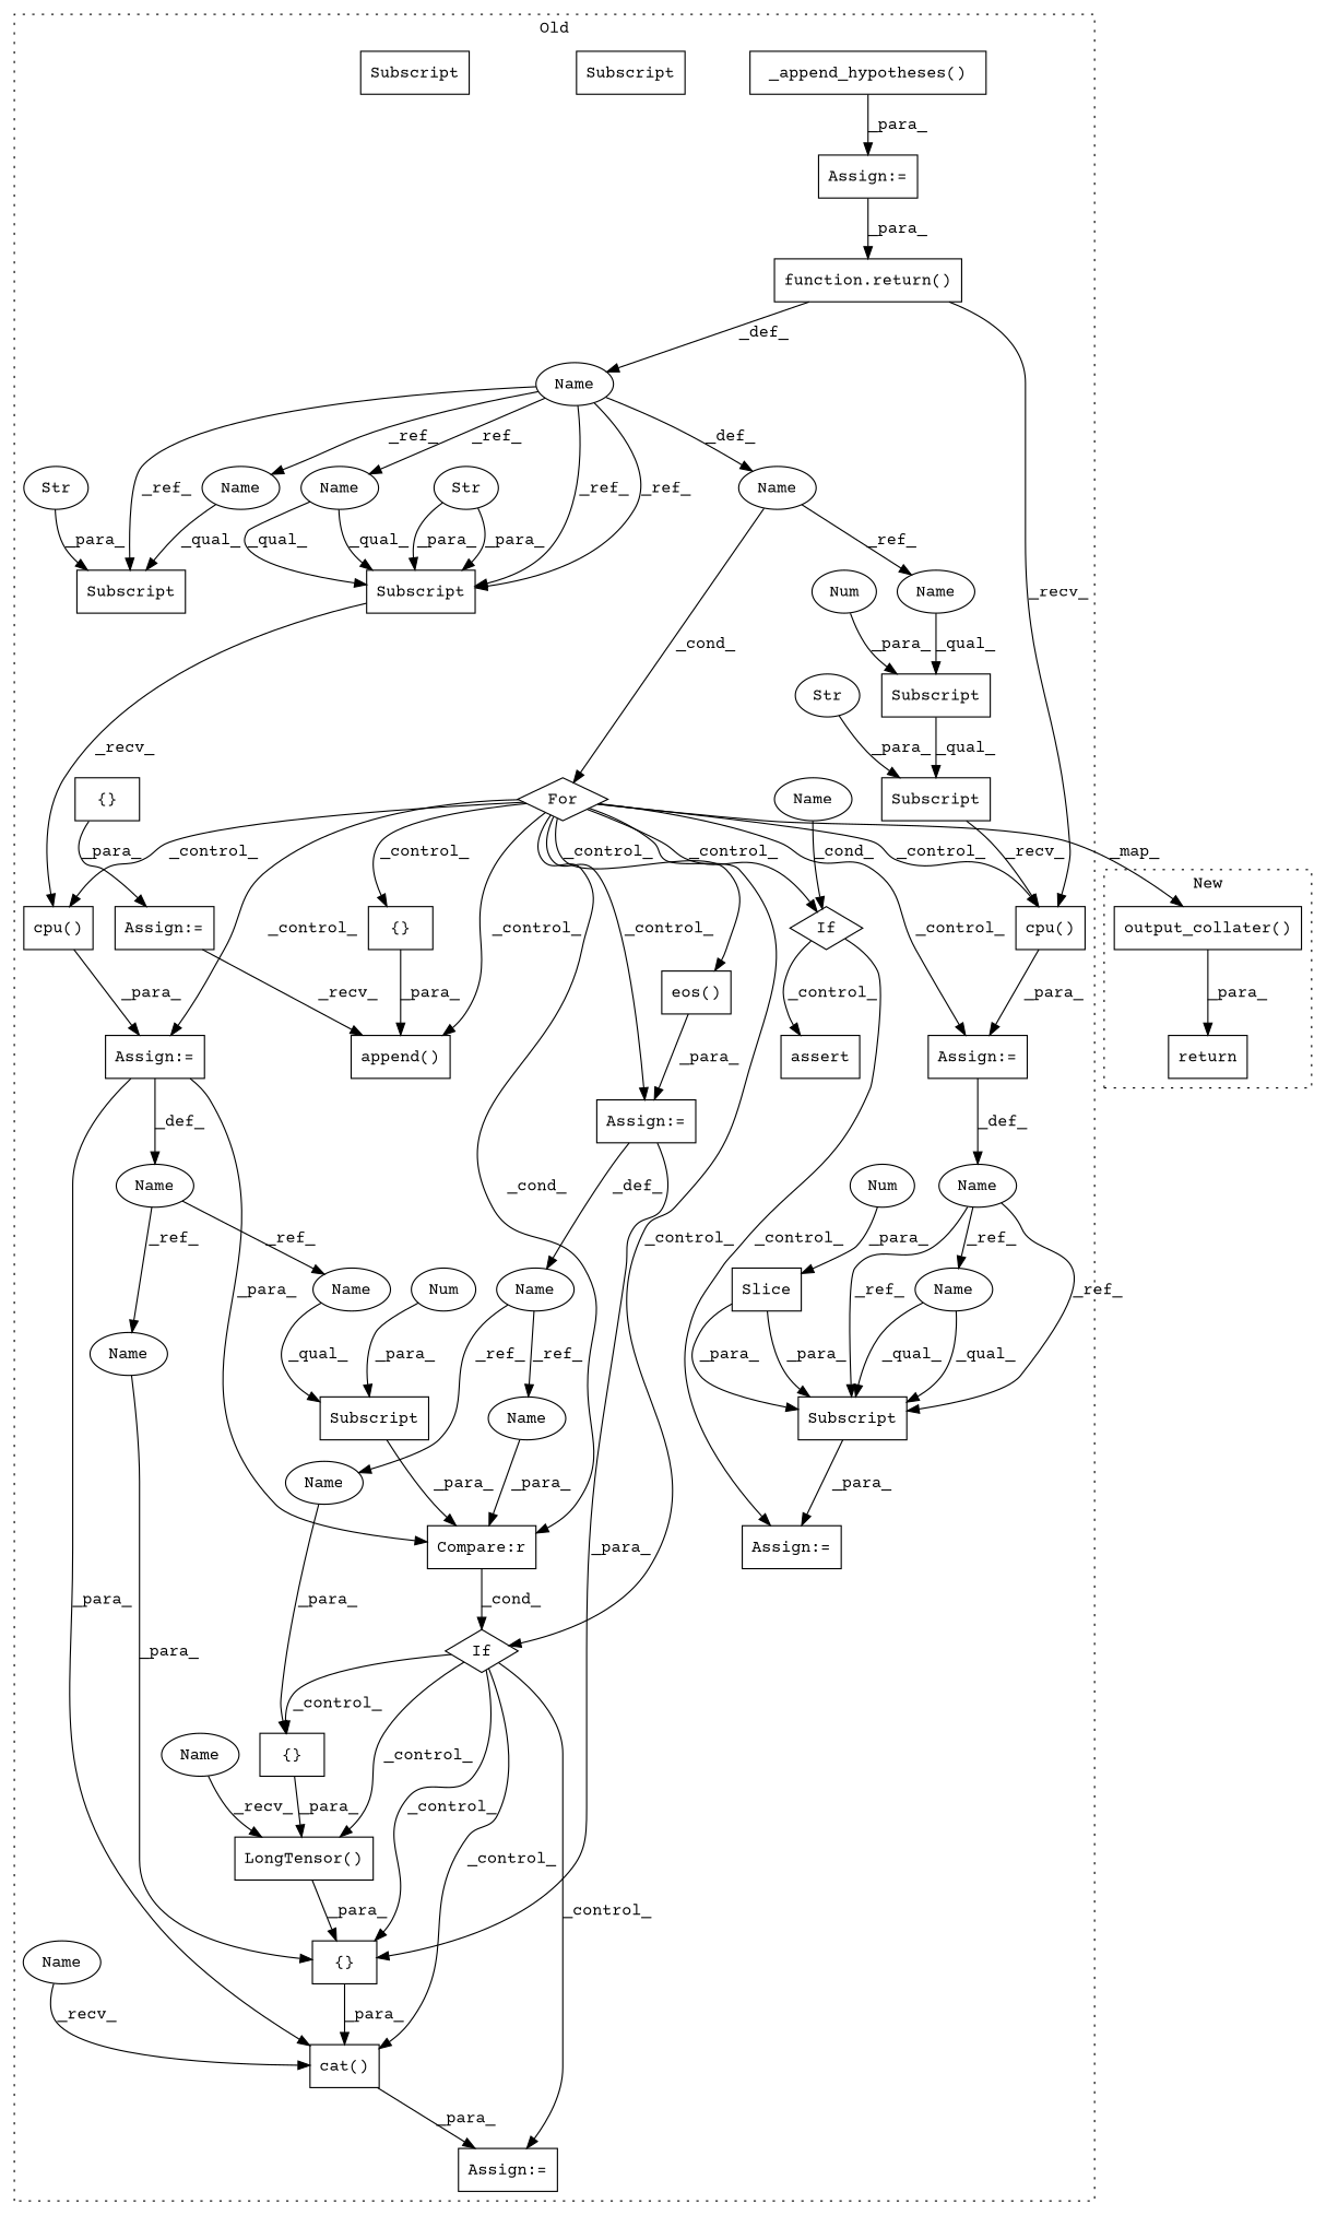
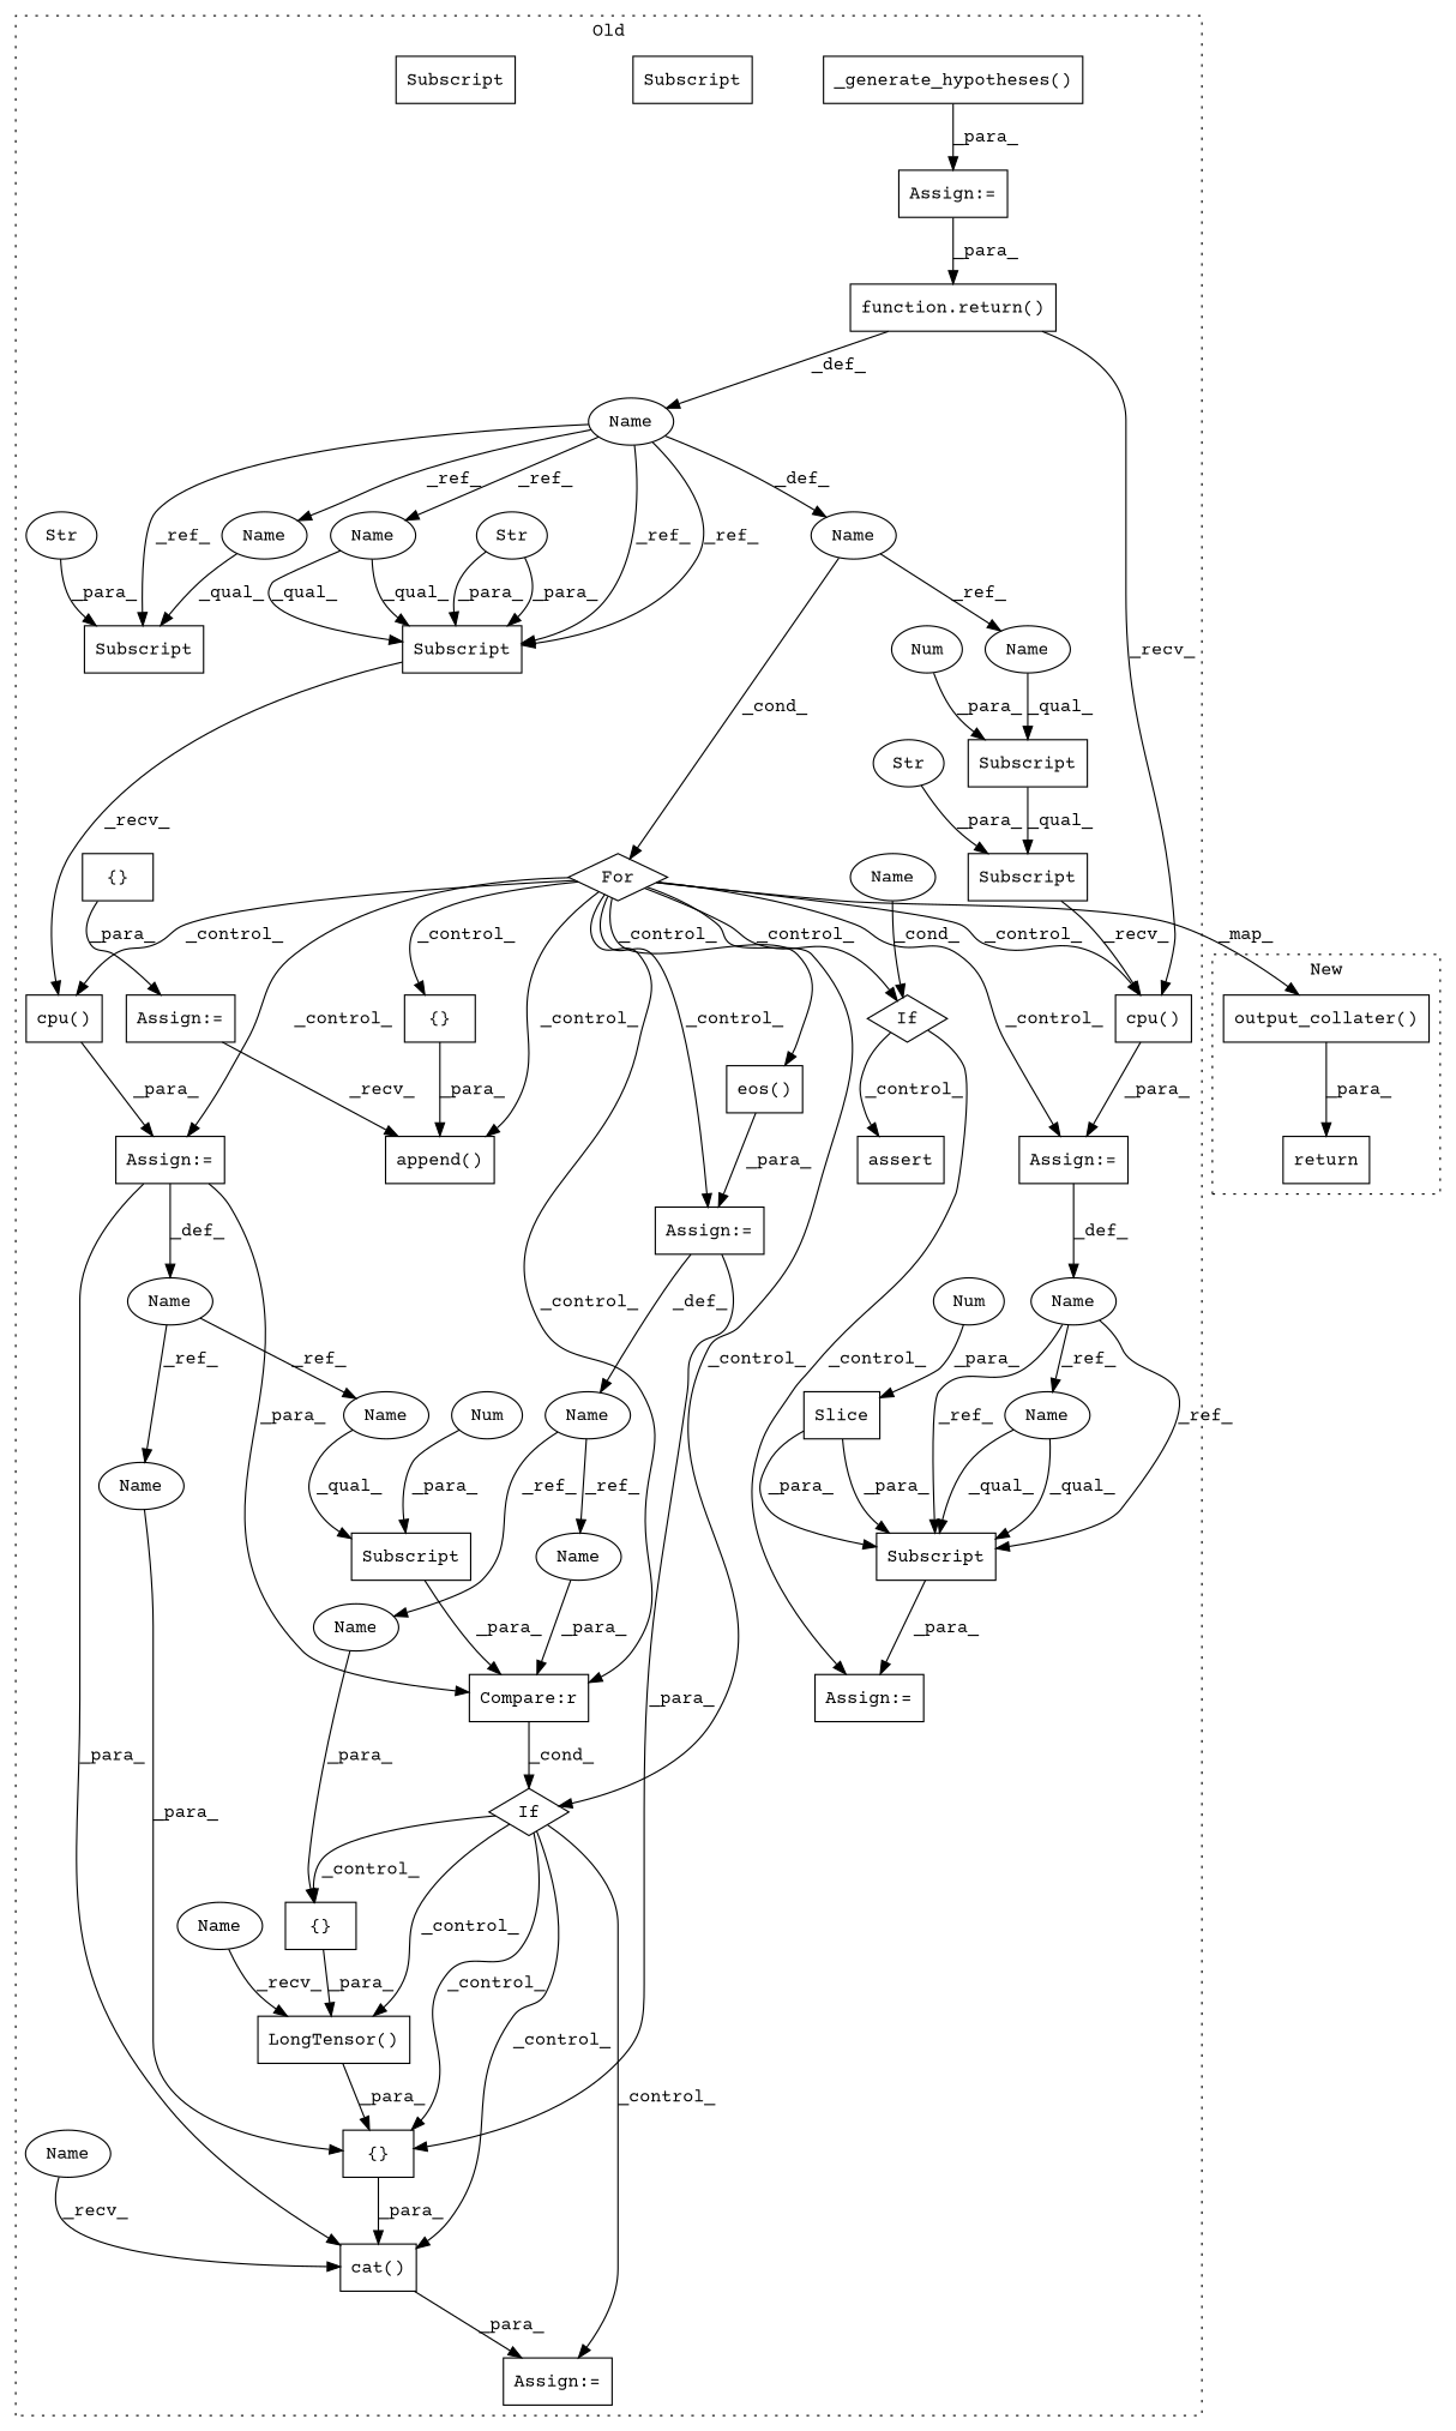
  digraph {
    fontname="Courier Prime"
    node [a=87 fontname="Courier Prime" l=3 s="4848,0" shape=box]
    edge [fontname="Courier Prime"]
    n1 [a=75 l="17,1" label="LongTensor()" s="5262,5284"]
    n2 [a=68 label="Assign:=" s=5234]
    n3 [a=59 l="1,0" label="{}" s="5279,5283"]
    n4 [a=107 l="4,14" label=For s="4697,4759" shape=diamond]
    n5 [a=95 l="22,19" label="{}" s="5944,6082"]
    n6 [a=75 l="42,14" label="append()" s="5902,6101"]
    n7 [a=59 l="2,1" label="{}" s="4686,4686"]
    n8 [a=68 label="Assign:=" s=4683]
-   n9 [a=75 l=80 label="_append_hypotheses()" s=4355]
+   n9 [a=75 l=80 label="_generate_hypotheses()" s=4355]
    n10 [a=96 label=If s=5489 shape=diamond]
    n11 [a=63 l="18,0" label=Subscript]
    n12 [a=96 label=If s=5178 shape=diamond]
    n13 [a=63 l="8,0" label=Subscript]
    n14 [a=66 l=8 label=Str s=4857 shape=ellipse]
    n15 [a=63 l="16,0" label=Subscript s="5181,0"]
    n16 [a=59 l="1,0" label="{}" s="5247,5285"]
    n17 [l=22 label=Name s=5492 shape=ellipse]
    n18 [a=68 label="Assign:=" s=5864]
    n19 [a=63 l="21,0" label=Subscript s="5867,0"]
    n20 [a=75 l="10,1" label="cat()" s="5237,5286"]
    n21 [a=40 l=23 label="Compare:r" s=5181]
    n22 [a=80 label=Slice s=5884]
    n23 [a=65 l=7 label=assert s=5532]
    n24 [l=5 label=Name s=4715 shape=ellipse]
    n25 [label=Name s=5128 shape=ellipse]
    n26 [l=12 label=Name s=4773 shape=ellipse]
    n27 [l=16 label=Name s=4829 shape=ellipse]
    n28 [a=75 l=31 label="eos()" s=5134]
    n29 [a=75 l="4,1" label="function.return()" s="4724,4758"]
    n30 [a=76 l=1 label=Num s=4854 shape=ellipse]
    n31 [a=76 l=2 label=Num s=5194 shape=ellipse]
    n32 [a=76 l=2 label=Num s=5885 shape=ellipse]
    n33 [a=68 label="Assign:=" s=5131]
    n34 [a=68 label="Assign:=" s=4845]
    n35 [a=68 label="Assign:=" s=4785]
    n36 [a=68 label="Assign:=" s=4352]
    n37 [a=75 l=28 label="cpu()" s=4788]
    n38 [l=12 label=Name s=4701 shape=ellipse]
    n39 [a=63 l="22,0" label=Subscript s="4788,0"]
    n40 [a=66 l=8 label=Str s=4801 shape=ellipse]
    n41 [a=63 l="18,0" label=Subscript s="5972,0"]
    n42 [a=66 l=4 label=Str s=5985 shape=ellipse]
    n43 [a=75 l=24 label="cpu()" s=4848]
    n44 [label=Name s=5280 shape=ellipse]
    n45 [label=Name s=5201 shape=ellipse]
    n46 [a=63 l="21,0" label=Subscript s="5867,0"]
    n47 [l=16 label=Name s=5867 shape=ellipse]
    n48 [l=12 label=Name s=5181 shape=ellipse]
    n49 [l=12 label=Name s=5248 shape=ellipse]
    n50 [l=5 label=Name s=5262 shape=ellipse]
    n51 [l=5 label=Name s=5237 shape=ellipse]
    n52 [l=12 label=Name s=5972 shape=ellipse]
    n53 [l=12 label=Name s=4788 shape=ellipse]
    n54 [a=63 l="22,0" label=Subscript s="4788,0"]
    n55 [l=5 label=Name s=4848 shape=ellipse]
    n56 [a=93 l=7 label=return s=5460]
    n57 [a=75 l="21,1" label="output_collater()" s="5467,5495"]
    subgraph cluster_1 {
      label=Old
      style=dotted
      n1
      n2
      n3
      n4
      n5
      n6
      n7
      n8
      n9
      n10
      n11
      n12
      n13
      n14
      n15
      n16
      n17
      n18
      n19
      n20
      n21
      n22
      n23
      n24
      n25
      n26
      n27
      n28
      n29
      n30
      n31
      n32
      n33
      n34
      n35
      n36
      n37
      n38
      n39
      n40
      n41
      n42
      n43
      n44
      n45
      n46
      n47
      n48
      n49
      n50
      n51
      n52
      n53
      n54
      n55
    }
    subgraph cluster_2 {
      label=New
      style=dotted
      n56
      n57
    }
    n1 -> n16 [label=_para_]
    n3 -> n1 [label=_para_]
    n4 -> n5 [label=_control_]
    n4 -> n6 [label=_control_]
    n4 -> n10 [label=_control_]
    n4 -> n12 [label=_control_]
-   n4 -> n21 [label=_cond_]
+   n4 -> n21 [label=_control_]
    n4 -> n28 [label=_control_]
    n4 -> n33 [label=_control_]
    n4 -> n34 [label=_control_]
    n4 -> n35 [label=_control_]
    n4 -> n37 [label=_control_]
    n4 -> n43 [label=_control_]
    n4 -> n57 [label=_map_]
    n5 -> n6 [label=_para_]
    n7 -> n8 [label=_para_]
    n8 -> n6 [label=_recv_]
    n9 -> n36 [label=_para_]
    n10 -> n18 [label=_control_]
    n10 -> n23 [label=_control_]
    n11 -> n43 [label=_recv_]
    n12 -> n1 [label=_control_]
    n12 -> n2 [label=_control_]
    n12 -> n3 [label=_control_]
    n12 -> n16 [label=_control_]
    n12 -> n20 [label=_control_]
    n13 -> n11 [label=_qual_]
    n14 -> n11 [label=_para_]
    n15 -> n21 [label=_para_]
    n16 -> n20 [label=_para_]
    n17 -> n10 [label=_cond_]
    n20 -> n2 [label=_para_]
    n21 -> n12 [label=_cond_]
    n22 -> n46 [label=_para_]
    n22 -> n46 [label=_para_]
    n24 -> n4 [label=_cond_]
    n24 -> n55 [label=_ref_]
    n25 -> n44 [label=_ref_]
    n25 -> n45 [label=_ref_]
    n26 -> n48 [label=_ref_]
    n26 -> n49 [label=_ref_]
    n27 -> n46 [label=_ref_]
    n27 -> n46 [label=_ref_]
    n27 -> n47 [label=_ref_]
    n28 -> n33 [label=_para_]
    n29 -> n38 [label=_def_]
    n29 -> n43 [label=_recv_]
    n30 -> n13 [label=_para_]
    n31 -> n15 [label=_para_]
    n32 -> n22 [label=_para_]
    n33 -> n16 [label=_para_]
    n33 -> n25 [label=_def_]
    n34 -> n27 [label=_def_]
    n35 -> n20 [label=_para_]
    n35 -> n21 [label=_para_]
    n35 -> n26 [label=_def_]
    n36 -> n29 [label=_para_]
    n37 -> n35 [label=_para_]
    n38 -> n24 [label=_def_]
    n38 -> n41 [label=_ref_]
    n38 -> n52 [label=_ref_]
    n38 -> n53 [label=_ref_]
    n38 -> n54 [label=_ref_]
    n38 -> n54 [label=_ref_]
    n40 -> n54 [label=_para_]
    n40 -> n54 [label=_para_]
    n42 -> n41 [label=_para_]
    n43 -> n34 [label=_para_]
    n44 -> n3 [label=_para_]
    n45 -> n21 [label=_para_]
    n46 -> n18 [label=_para_]
    n47 -> n46 [label=_qual_]
    n47 -> n46 [label=_qual_]
    n48 -> n15 [label=_qual_]
    n49 -> n16 [label=_para_]
    n50 -> n1 [label=_recv_]
    n51 -> n20 [label=_recv_]
    n52 -> n41 [label=_qual_]
    n53 -> n54 [label=_qual_]
    n53 -> n54 [label=_qual_]
    n54 -> n37 [label=_recv_]
    n55 -> n13 [label=_qual_]
    n57 -> n56 [label=_para_]
  }
